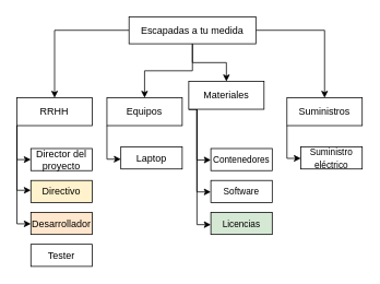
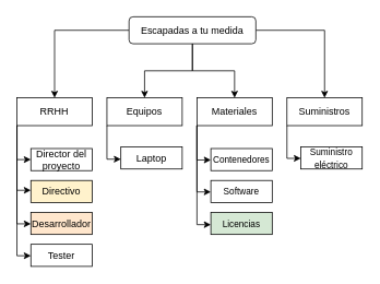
  <mxCell id="0" />
  <mxCell id="1" parent="0" />
  <mxCell id="2" style="edgeStyle=orthogonalEdgeStyle;rounded=0;orthogonalLoop=1;jettySize=auto;html=1;" edge="1" parent="1" source="6" target="11"><mxGeometry relative="1" as="geometry" /></mxCell>
  <mxCell id="3" style="edgeStyle=orthogonalEdgeStyle;rounded=0;orthogonalLoop=1;jettySize=auto;html=1;" edge="1" parent="1" source="6" target="13"><mxGeometry relative="1" as="geometry" /></mxCell>
  <mxCell id="4" style="edgeStyle=orthogonalEdgeStyle;rounded=0;orthogonalLoop=1;jettySize=auto;html=1;" edge="1" parent="1" source="6" target="17"><mxGeometry relative="1" as="geometry" /></mxCell>
  <mxCell id="5" style="edgeStyle=orthogonalEdgeStyle;rounded=0;orthogonalLoop=1;jettySize=auto;html=1;" edge="1" parent="1" source="6" target="19"><mxGeometry relative="1" as="geometry" /></mxCell>
- <mxCell id="6" value="Escapadas a tu medida" style="rounded=0;whiteSpace=wrap;html=1;" vertex="1" parent="1"><mxGeometry x="157" y="20" width="155" height="33" as="geometry" /></mxCell>
+ <mxCell id="6" value="Escapadas a tu medida" style="whiteSpace=wrap;html=1;rounded=1;" vertex="1" parent="1"><mxGeometry x="157" y="20" width="155" height="33" as="geometry" /></mxCell>
  <mxCell id="7" style="edgeStyle=orthogonalEdgeStyle;rounded=0;orthogonalLoop=1;jettySize=auto;html=1;exitX=0;exitY=1;exitDx=0;exitDy=0;entryX=0;entryY=0.5;entryDx=0;entryDy=0;" edge="1" parent="1" source="11" target="20"><mxGeometry relative="1" as="geometry"><Array as="points"><mxPoint x="20" y="195" /></Array></mxGeometry></mxCell>
  <mxCell id="8" style="edgeStyle=orthogonalEdgeStyle;rounded=0;orthogonalLoop=1;jettySize=auto;html=1;exitX=0;exitY=1;exitDx=0;exitDy=0;" edge="1" parent="1" source="11" target="21"><mxGeometry relative="1" as="geometry"><Array as="points"><mxPoint x="20" y="232" /></Array></mxGeometry></mxCell>
  <mxCell id="9" style="edgeStyle=orthogonalEdgeStyle;rounded=0;orthogonalLoop=1;jettySize=auto;html=1;exitX=0;exitY=1;exitDx=0;exitDy=0;" edge="1" parent="1" source="11" target="22"><mxGeometry relative="1" as="geometry"><Array as="points"><mxPoint x="20" y="273" /></Array></mxGeometry></mxCell>
+ <mxCell id="10" style="edgeStyle=orthogonalEdgeStyle;rounded=0;orthogonalLoop=1;jettySize=auto;html=1;exitX=0;exitY=1;exitDx=0;exitDy=0;" edge="1" parent="1" source="11" target="28"><mxGeometry relative="1" as="geometry"><Array as="points"><mxPoint x="20" y="312" /></Array></mxGeometry></mxCell>
  <mxCell id="11" value="RRHH" style="rounded=0;whiteSpace=wrap;html=1;" vertex="1" parent="1"><mxGeometry x="20" y="119" width="92" height="34" as="geometry" /></mxCell>
  <mxCell id="12" style="edgeStyle=orthogonalEdgeStyle;rounded=0;orthogonalLoop=1;jettySize=auto;html=1;exitX=0;exitY=1;exitDx=0;exitDy=0;" edge="1" parent="1" source="13" target="23"><mxGeometry relative="1" as="geometry"><Array as="points"><mxPoint x="130" y="194" /></Array></mxGeometry></mxCell>
  <mxCell id="13" value="Equipos" style="rounded=0;whiteSpace=wrap;html=1;" vertex="1" parent="1"><mxGeometry x="130" y="119" width="92" height="34" as="geometry" /></mxCell>
  <mxCell id="14" style="edgeStyle=orthogonalEdgeStyle;rounded=0;orthogonalLoop=1;jettySize=auto;html=1;exitX=0;exitY=1;exitDx=0;exitDy=0;" edge="1" parent="1" source="17" target="24"><mxGeometry relative="1" as="geometry"><Array as="points"><mxPoint x="240" y="195" /></Array></mxGeometry></mxCell>
  <mxCell id="15" style="edgeStyle=orthogonalEdgeStyle;rounded=0;orthogonalLoop=1;jettySize=auto;html=1;" edge="1" parent="1" source="17" target="25"><mxGeometry relative="1" as="geometry"><Array as="points"><mxPoint x="240" y="234" /></Array></mxGeometry></mxCell>
  <mxCell id="16" style="edgeStyle=orthogonalEdgeStyle;rounded=0;orthogonalLoop=1;jettySize=auto;html=1;exitX=0;exitY=1;exitDx=0;exitDy=0;" edge="1" parent="1" source="17" target="26"><mxGeometry relative="1" as="geometry"><Array as="points"><mxPoint x="240" y="274" /></Array></mxGeometry></mxCell>
- <mxCell id="17" value="Materiales" style="rounded=0;whiteSpace=wrap;html=1;" vertex="1" parent="1"><mxGeometry x="230" y="99" width="92" height="34" as="geometry" /></mxCell>
+ <mxCell id="17" value="Materiales" style="rounded=0;whiteSpace=wrap;html=1;" vertex="1" parent="1"><mxGeometry x="240" y="119" width="92" height="34" as="geometry" /></mxCell>
  <mxCell id="18" style="edgeStyle=orthogonalEdgeStyle;rounded=0;orthogonalLoop=1;jettySize=auto;html=1;exitX=0;exitY=1;exitDx=0;exitDy=0;" edge="1" parent="1" source="19" target="27"><mxGeometry relative="1" as="geometry"><Array as="points"><mxPoint x="350" y="193" /></Array></mxGeometry></mxCell>
  <mxCell id="19" value="Suministros" style="rounded=0;whiteSpace=wrap;html=1;" vertex="1" parent="1"><mxGeometry x="350" y="119" width="92" height="34" as="geometry" /></mxCell>
  <mxCell id="20" value="Director del proyecto" style="rounded=0;whiteSpace=wrap;html=1;align=center;" vertex="1" parent="1"><mxGeometry x="37" y="181" width="75" height="27" as="geometry" /></mxCell>
  <mxCell id="21" value="Directivo" style="rounded=0;whiteSpace=wrap;html=1;fillColor=#fff2cc;" vertex="1" parent="1"><mxGeometry x="37" y="220" width="75" height="27" as="geometry" /></mxCell>
  <mxCell id="22" value="Desarrollador" style="rounded=0;whiteSpace=wrap;html=1;fillColor=#ffe6cc;" vertex="1" parent="1"><mxGeometry x="37" y="259" width="75" height="27" as="geometry" /></mxCell>
  <mxCell id="23" value="Laptop" style="rounded=0;whiteSpace=wrap;html=1;align=center;" vertex="1" parent="1"><mxGeometry x="147" y="179" width="75" height="27" as="geometry" /></mxCell>
  <mxCell id="24" value="&lt;font style=&quot;font-size: 11px;&quot;&gt;Contenedores&lt;/font&gt;" style="rounded=0;whiteSpace=wrap;html=1;align=center;" vertex="1" parent="1"><mxGeometry x="257" y="181" width="75" height="27" as="geometry" /></mxCell>
  <mxCell id="25" value="&lt;span style=&quot;font-size: 11px;&quot;&gt;Software&lt;/span&gt;" style="rounded=0;whiteSpace=wrap;html=1;align=center;" vertex="1" parent="1"><mxGeometry x="257" y="220" width="75" height="27" as="geometry" /></mxCell>
  <mxCell id="26" value="&lt;span style=&quot;font-size: 11px;&quot;&gt;Licencias&lt;/span&gt;" style="rounded=0;whiteSpace=wrap;html=1;align=center;fillColor=#d5e8d4;" vertex="1" parent="1"><mxGeometry x="257" y="259" width="75" height="27" as="geometry" /></mxCell>
  <mxCell id="27" value="&lt;span style=&quot;font-size: 11px;&quot;&gt;Suministro eléctrico&lt;/span&gt;" style="rounded=0;whiteSpace=wrap;html=1;align=center;" vertex="1" parent="1"><mxGeometry x="367" y="179" width="75" height="27" as="geometry" /></mxCell>
  <mxCell id="28" value="Tester" style="rounded=0;whiteSpace=wrap;html=1;" vertex="1" parent="1"><mxGeometry x="37" y="298" width="75" height="27" as="geometry" /></mxCell>
